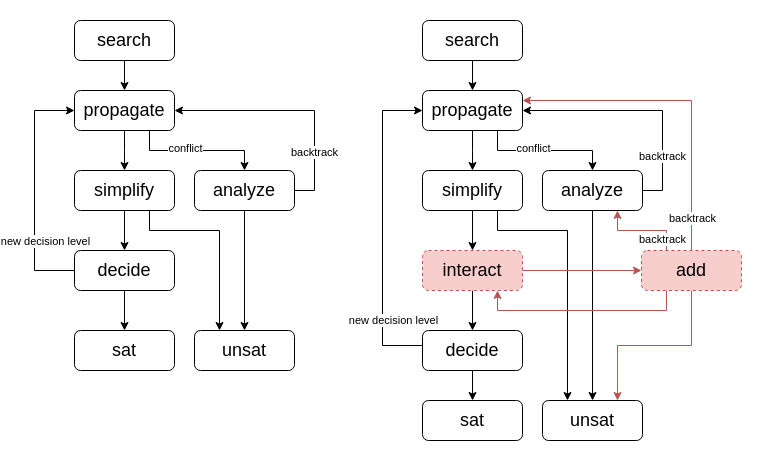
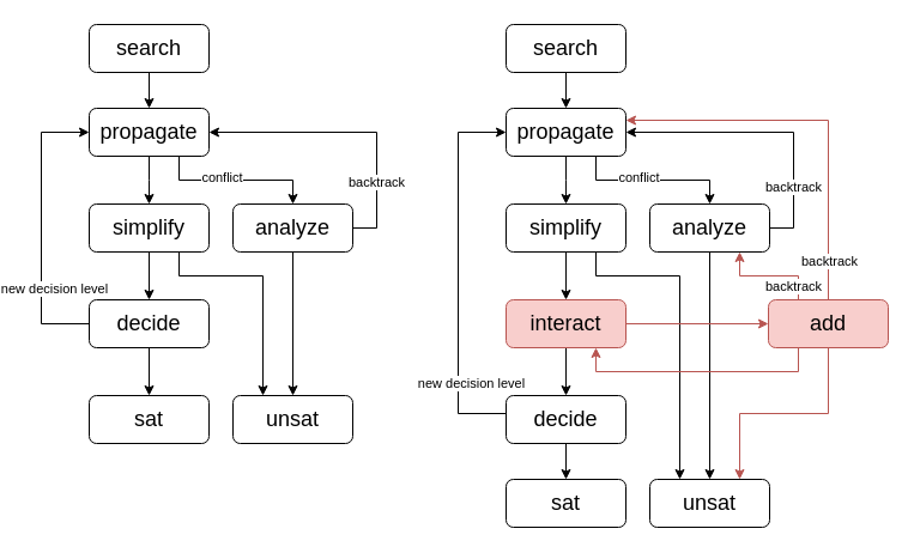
  <mxCell id="0" />
  <mxCell id="1" parent="0" />
  <mxCell id="2" style="edgeStyle=orthogonalEdgeStyle;rounded=0;orthogonalLoop=1;jettySize=auto;html=1;exitX=0.5;exitY=1;exitDx=0;exitDy=0;entryX=0.5;entryY=0;entryDx=0;entryDy=0;" parent="1" source="3" target="7" edge="1"><mxGeometry relative="1" as="geometry" /></mxCell>
  <mxCell id="3" value="&lt;font style=&quot;font-size: 18px;&quot;&gt;search&lt;/font&gt;" style="rounded=1;whiteSpace=wrap;html=1;" parent="1" vertex="1"><mxGeometry x="60" y="20" width="100" height="40" as="geometry" /></mxCell>
  <mxCell id="4" style="edgeStyle=orthogonalEdgeStyle;rounded=0;orthogonalLoop=1;jettySize=auto;html=1;exitX=0.5;exitY=1;exitDx=0;exitDy=0;" parent="1" source="7" edge="1"><mxGeometry relative="1" as="geometry"><mxPoint x="110" y="170" as="targetPoint" /></mxGeometry></mxCell>
  <mxCell id="5" style="edgeStyle=orthogonalEdgeStyle;rounded=0;orthogonalLoop=1;jettySize=auto;html=1;exitX=0.75;exitY=1;exitDx=0;exitDy=0;entryX=0.5;entryY=0;entryDx=0;entryDy=0;" parent="1" source="7" target="11" edge="1"><mxGeometry relative="1" as="geometry" /></mxCell>
  <mxCell id="6" value="conflict" style="edgeLabel;html=1;align=center;verticalAlign=middle;resizable=0;points=[];" parent="5" vertex="1" connectable="0"><mxGeometry x="-0.192" y="3" relative="1" as="geometry"><mxPoint as="offset" /></mxGeometry></mxCell>
  <mxCell id="7" value="&lt;font style=&quot;font-size: 18px;&quot;&gt;propagate&lt;/font&gt;" style="rounded=1;whiteSpace=wrap;html=1;" parent="1" vertex="1"><mxGeometry x="60" y="90" width="100" height="40" as="geometry" /></mxCell>
  <mxCell id="8" style="edgeStyle=orthogonalEdgeStyle;rounded=0;orthogonalLoop=1;jettySize=auto;html=1;exitX=0.5;exitY=1;exitDx=0;exitDy=0;entryX=0.5;entryY=0;entryDx=0;entryDy=0;" parent="1" source="11" target="15" edge="1"><mxGeometry relative="1" as="geometry" /></mxCell>
  <mxCell id="9" style="edgeStyle=orthogonalEdgeStyle;rounded=0;orthogonalLoop=1;jettySize=auto;html=1;exitX=1;exitY=0.5;exitDx=0;exitDy=0;entryX=1;entryY=0.5;entryDx=0;entryDy=0;" parent="1" source="11" target="7" edge="1"><mxGeometry relative="1" as="geometry" /></mxCell>
  <mxCell id="10" value="backtrack" style="edgeLabel;html=1;align=center;verticalAlign=middle;resizable=0;points=[];" parent="9" vertex="1" connectable="0"><mxGeometry x="-0.506" y="1" relative="1" as="geometry"><mxPoint as="offset" /></mxGeometry></mxCell>
  <mxCell id="11" value="&lt;font style=&quot;font-size: 18px;&quot;&gt;analyze&lt;/font&gt;&lt;span style=&quot;color: rgba(0, 0, 0, 0); font-family: monospace; font-size: 0px; text-align: start; text-wrap-mode: nowrap;&quot;&gt;%3CmxGraphModel%3E%3Croot%3E%3CmxCell%20id%3D%220%22%2F%3E%3CmxCell%20id%3D%221%22%20parent%3D%220%22%2F%3E%3CmxCell%20id%3D%222%22%20value%3D%22%26lt%3Bfont%20style%3D%26quot%3Bfont-size%3A%2018px%3B%26quot%3B%26gt%3Bsearch%26lt%3B%2Ffont%26gt%3B%22%20style%3D%22rounded%3D1%3BwhiteSpace%3Dwrap%3Bhtml%3D1%3B%22%20vertex%3D%221%22%20parent%3D%221%22%3E%3CmxGeometry%20x%3D%22160%22%20y%3D%22120%22%20width%3D%22100%22%20height%3D%2240%22%20as%3D%22geometry%22%2F%3E%3C%2FmxCell%3E%3C%2Froot%3E%3C%2FmxGraphModel%3E&lt;/span&gt;" style="rounded=1;whiteSpace=wrap;html=1;" parent="1" vertex="1"><mxGeometry x="180" y="170" width="100" height="40" as="geometry" /></mxCell>
  <mxCell id="12" style="edgeStyle=orthogonalEdgeStyle;rounded=0;orthogonalLoop=1;jettySize=auto;html=1;exitX=0.5;exitY=1;exitDx=0;exitDy=0;entryX=0.5;entryY=0;entryDx=0;entryDy=0;" parent="1" source="14" target="20" edge="1"><mxGeometry relative="1" as="geometry" /></mxCell>
  <mxCell id="13" style="edgeStyle=orthogonalEdgeStyle;rounded=0;orthogonalLoop=1;jettySize=auto;html=1;exitX=0.75;exitY=1;exitDx=0;exitDy=0;entryX=0.25;entryY=0;entryDx=0;entryDy=0;" parent="1" source="14" target="15" edge="1"><mxGeometry relative="1" as="geometry"><Array as="points"><mxPoint x="135" y="230" /><mxPoint x="205" y="230" /></Array></mxGeometry></mxCell>
  <mxCell id="14" value="&lt;font style=&quot;font-size: 18px;&quot;&gt;simplify&lt;/font&gt;" style="rounded=1;whiteSpace=wrap;html=1;" parent="1" vertex="1"><mxGeometry x="60" y="170" width="100" height="40" as="geometry" /></mxCell>
  <mxCell id="15" value="&lt;font style=&quot;font-size: 18px;&quot;&gt;unsat&lt;/font&gt;" style="rounded=1;whiteSpace=wrap;html=1;" parent="1" vertex="1"><mxGeometry x="180" y="330" width="100" height="40" as="geometry" /></mxCell>
  <mxCell id="16" value="&lt;font style=&quot;font-size: 18px;&quot;&gt;sat&lt;/font&gt;" style="rounded=1;whiteSpace=wrap;html=1;" parent="1" vertex="1"><mxGeometry x="60" y="330" width="100" height="40" as="geometry" /></mxCell>
  <mxCell id="17" style="edgeStyle=orthogonalEdgeStyle;rounded=0;orthogonalLoop=1;jettySize=auto;html=1;exitX=0.5;exitY=1;exitDx=0;exitDy=0;entryX=0.5;entryY=0;entryDx=0;entryDy=0;" parent="1" source="20" target="16" edge="1"><mxGeometry relative="1" as="geometry" /></mxCell>
  <mxCell id="18" style="edgeStyle=orthogonalEdgeStyle;rounded=0;orthogonalLoop=1;jettySize=auto;html=1;exitX=0;exitY=0.5;exitDx=0;exitDy=0;entryX=0;entryY=0.5;entryDx=0;entryDy=0;" parent="1" source="20" target="7" edge="1"><mxGeometry relative="1" as="geometry"><Array as="points"><mxPoint x="20" y="270" /><mxPoint x="20" y="110" /></Array></mxGeometry></mxCell>
  <mxCell id="19" value="new decision level" style="edgeLabel;html=1;align=center;verticalAlign=middle;resizable=0;points=[];" parent="18" vertex="1" connectable="0"><mxGeometry x="-0.389" relative="1" as="geometry"><mxPoint x="10" y="3" as="offset" /></mxGeometry></mxCell>
  <mxCell id="20" value="&lt;font style=&quot;font-size: 18px;&quot;&gt;decide&lt;/font&gt;" style="rounded=1;whiteSpace=wrap;html=1;" parent="1" vertex="1"><mxGeometry x="60" y="250" width="100" height="40" as="geometry" /></mxCell>
  <mxCell id="21" style="edgeStyle=orthogonalEdgeStyle;rounded=0;orthogonalLoop=1;jettySize=auto;html=1;exitX=0.5;exitY=1;exitDx=0;exitDy=0;entryX=0.5;entryY=0;entryDx=0;entryDy=0;" parent="1" source="22" target="26" edge="1"><mxGeometry relative="1" as="geometry" /></mxCell>
  <mxCell id="22" value="&lt;font style=&quot;font-size: 18px;&quot;&gt;search&lt;/font&gt;" style="rounded=1;whiteSpace=wrap;html=1;" parent="1" vertex="1"><mxGeometry x="408" y="20" width="100" height="40" as="geometry" /></mxCell>
  <mxCell id="23" style="edgeStyle=orthogonalEdgeStyle;rounded=0;orthogonalLoop=1;jettySize=auto;html=1;exitX=0.5;exitY=1;exitDx=0;exitDy=0;" parent="1" source="26" edge="1"><mxGeometry relative="1" as="geometry"><mxPoint x="458" y="170" as="targetPoint" /></mxGeometry></mxCell>
  <mxCell id="24" style="edgeStyle=orthogonalEdgeStyle;rounded=0;orthogonalLoop=1;jettySize=auto;html=1;exitX=0.75;exitY=1;exitDx=0;exitDy=0;entryX=0.5;entryY=0;entryDx=0;entryDy=0;" parent="1" source="26" target="30" edge="1"><mxGeometry relative="1" as="geometry" /></mxCell>
  <mxCell id="25" value="conflict" style="edgeLabel;html=1;align=center;verticalAlign=middle;resizable=0;points=[];" parent="24" vertex="1" connectable="0"><mxGeometry x="-0.192" y="3" relative="1" as="geometry"><mxPoint as="offset" /></mxGeometry></mxCell>
  <mxCell id="26" value="&lt;font style=&quot;font-size: 18px;&quot;&gt;propagate&lt;/font&gt;" style="rounded=1;whiteSpace=wrap;html=1;" parent="1" vertex="1"><mxGeometry x="408" y="90" width="100" height="40" as="geometry" /></mxCell>
  <mxCell id="27" style="edgeStyle=orthogonalEdgeStyle;rounded=0;orthogonalLoop=1;jettySize=auto;html=1;exitX=0.5;exitY=1;exitDx=0;exitDy=0;entryX=0.5;entryY=0;entryDx=0;entryDy=0;" parent="1" source="30" target="34" edge="1"><mxGeometry relative="1" as="geometry" /></mxCell>
  <mxCell id="28" style="edgeStyle=orthogonalEdgeStyle;rounded=0;orthogonalLoop=1;jettySize=auto;html=1;exitX=1;exitY=0.5;exitDx=0;exitDy=0;entryX=1;entryY=0.5;entryDx=0;entryDy=0;" parent="1" source="30" target="26" edge="1"><mxGeometry relative="1" as="geometry"><Array as="points"><mxPoint x="648" y="190" /><mxPoint x="648" y="110" /></Array></mxGeometry></mxCell>
  <mxCell id="29" value="backtrack" style="edgeLabel;html=1;align=center;verticalAlign=middle;resizable=0;points=[];" parent="28" vertex="1" connectable="0"><mxGeometry x="-0.542" y="3" relative="1" as="geometry"><mxPoint x="2" as="offset" /></mxGeometry></mxCell>
  <mxCell id="30" value="&lt;font style=&quot;font-size: 18px;&quot;&gt;analyze&lt;/font&gt;&lt;span style=&quot;color: rgba(0, 0, 0, 0); font-family: monospace; font-size: 0px; text-align: start; text-wrap-mode: nowrap;&quot;&gt;%3CmxGraphModel%3E%3Croot%3E%3CmxCell%20id%3D%220%22%2F%3E%3CmxCell%20id%3D%221%22%20parent%3D%220%22%2F%3E%3CmxCell%20id%3D%222%22%20value%3D%22%26lt%3Bfont%20style%3D%26quot%3Bfont-size%3A%2018px%3B%26quot%3B%26gt%3Bsearch%26lt%3B%2Ffont%26gt%3B%22%20style%3D%22rounded%3D1%3BwhiteSpace%3Dwrap%3Bhtml%3D1%3B%22%20vertex%3D%221%22%20parent%3D%221%22%3E%3CmxGeometry%20x%3D%22160%22%20y%3D%22120%22%20width%3D%22100%22%20height%3D%2240%22%20as%3D%22geometry%22%2F%3E%3C%2FmxCell%3E%3C%2Froot%3E%3C%2FmxGraphModel%3E&lt;/span&gt;" style="rounded=1;whiteSpace=wrap;html=1;" parent="1" vertex="1"><mxGeometry x="528" y="170" width="100" height="40" as="geometry" /></mxCell>
  <mxCell id="31" style="edgeStyle=orthogonalEdgeStyle;rounded=0;orthogonalLoop=1;jettySize=auto;html=1;exitX=0.75;exitY=1;exitDx=0;exitDy=0;entryX=0.25;entryY=0;entryDx=0;entryDy=0;" parent="1" source="33" target="34" edge="1"><mxGeometry relative="1" as="geometry"><Array as="points"><mxPoint x="483" y="230" /><mxPoint x="553" y="230" /></Array></mxGeometry></mxCell>
  <mxCell id="32" style="edgeStyle=orthogonalEdgeStyle;rounded=0;orthogonalLoop=1;jettySize=auto;html=1;exitX=0.5;exitY=1;exitDx=0;exitDy=0;entryX=0.5;entryY=0;entryDx=0;entryDy=0;" parent="1" source="33" target="42" edge="1"><mxGeometry relative="1" as="geometry" /></mxCell>
  <mxCell id="33" value="&lt;font style=&quot;font-size: 18px;&quot;&gt;simplify&lt;/font&gt;" style="rounded=1;whiteSpace=wrap;html=1;" parent="1" vertex="1"><mxGeometry x="408" y="170" width="100" height="40" as="geometry" /></mxCell>
  <mxCell id="34" value="&lt;font style=&quot;font-size: 18px;&quot;&gt;unsat&lt;/font&gt;" style="rounded=1;whiteSpace=wrap;html=1;" parent="1" vertex="1"><mxGeometry x="528" y="400" width="100" height="40" as="geometry" /></mxCell>
  <mxCell id="35" value="&lt;font style=&quot;font-size: 18px;&quot;&gt;sat&lt;/font&gt;" style="rounded=1;whiteSpace=wrap;html=1;" parent="1" vertex="1"><mxGeometry x="408" y="400" width="100" height="40" as="geometry" /></mxCell>
  <mxCell id="36" style="edgeStyle=orthogonalEdgeStyle;rounded=0;orthogonalLoop=1;jettySize=auto;html=1;exitX=0.5;exitY=1;exitDx=0;exitDy=0;entryX=0.5;entryY=0;entryDx=0;entryDy=0;" parent="1" source="39" target="35" edge="1"><mxGeometry relative="1" as="geometry" /></mxCell>
  <mxCell id="37" style="edgeStyle=orthogonalEdgeStyle;rounded=0;orthogonalLoop=1;jettySize=auto;html=1;exitX=0;exitY=0.5;exitDx=0;exitDy=0;entryX=0;entryY=0.5;entryDx=0;entryDy=0;" parent="1" source="39" target="26" edge="1"><mxGeometry relative="1" as="geometry"><Array as="points"><mxPoint x="368" y="345" /><mxPoint x="368" y="110" /></Array></mxGeometry></mxCell>
  <mxCell id="38" value="&lt;span style=&quot;color: rgba(0, 0, 0, 0); font-family: monospace; font-size: 0px; text-align: start; background-color: rgb(251, 251, 251);&quot;&gt;%3CmxGraphModel%3E%3Croot%3E%3CmxCell%20id%3D%220%22%2F%3E%3CmxCell%20id%3D%221%22%20parent%3D%220%22%2F%3E%3CmxCell%20id%3D%222%22%20value%3D%22(new%20decision%20level)%22%20style%3D%22edgeLabel%3Bhtml%3D1%3Balign%3Dcenter%3BverticalAlign%3Dmiddle%3Bresizable%3D0%3Bpoints%3D%5B%5D%3B%22%20vertex%3D%221%22%20connectable%3D%220%22%20parent%3D%221%22%3E%3CmxGeometry%20x%3D%22140%22%20y%3D%22327%22%20as%3D%22geometry%22%2F%3E%3C%2FmxCell%3E%3C%2Froot%3E%3C%2FmxGraphModel%3E&lt;/span&gt;new decision level" style="edgeLabel;html=1;align=center;verticalAlign=middle;resizable=0;points=[];" parent="37" vertex="1" connectable="0"><mxGeometry x="-0.598" y="2" relative="1" as="geometry"><mxPoint x="12" y="-7" as="offset" /></mxGeometry></mxCell>
  <mxCell id="39" value="&lt;font style=&quot;font-size: 18px;&quot;&gt;decide&lt;/font&gt;" style="rounded=1;whiteSpace=wrap;html=1;" parent="1" vertex="1"><mxGeometry x="408" y="330" width="100" height="40" as="geometry" /></mxCell>
  <mxCell id="40" style="edgeStyle=orthogonalEdgeStyle;rounded=0;orthogonalLoop=1;jettySize=auto;html=1;exitX=0.5;exitY=1;exitDx=0;exitDy=0;entryX=0.5;entryY=0;entryDx=0;entryDy=0;" parent="1" source="42" target="39" edge="1"><mxGeometry relative="1" as="geometry" /></mxCell>
  <mxCell id="41" style="edgeStyle=orthogonalEdgeStyle;rounded=0;orthogonalLoop=1;jettySize=auto;html=1;exitX=1;exitY=0.5;exitDx=0;exitDy=0;entryX=0;entryY=0.5;entryDx=0;entryDy=0;fillColor=#f8cecc;strokeColor=#b85450;" parent="1" source="42" target="50" edge="1"><mxGeometry relative="1" as="geometry" /></mxCell>
- <mxCell id="42" value="&lt;font style=&quot;font-size: 18px;&quot;&gt;interact&lt;/font&gt;" style="rounded=1;whiteSpace=wrap;html=1;fillColor=#f8cecc;strokeColor=#b85450;dashed=1;" parent="1" vertex="1"><mxGeometry x="408" y="250" width="100" height="40" as="geometry" /></mxCell>
+ <mxCell id="42" value="&lt;font style=&quot;font-size: 18px;&quot;&gt;interact&lt;/font&gt;" style="rounded=1;whiteSpace=wrap;html=1;fillColor=#f8cecc;strokeColor=#b85450;" parent="1" vertex="1"><mxGeometry x="408" y="250" width="100" height="40" as="geometry" /></mxCell>
  <mxCell id="43" style="edgeStyle=orthogonalEdgeStyle;rounded=0;orthogonalLoop=1;jettySize=auto;html=1;exitX=0.5;exitY=1;exitDx=0;exitDy=0;entryX=0.75;entryY=0;entryDx=0;entryDy=0;fillColor=#f8cecc;strokeColor=#b85450;" parent="1" source="50" target="34" edge="1"><mxGeometry relative="1" as="geometry" /></mxCell>
  <mxCell id="44" style="edgeStyle=orthogonalEdgeStyle;rounded=0;orthogonalLoop=1;jettySize=auto;html=1;exitX=0.25;exitY=0;exitDx=0;exitDy=0;entryX=0.75;entryY=1;entryDx=0;entryDy=0;fillColor=#f8cecc;strokeColor=#b85450;" parent="1" source="50" target="30" edge="1"><mxGeometry relative="1" as="geometry" /></mxCell>
  <mxCell id="45" value="backtrack" style="edgeLabel;html=1;align=center;verticalAlign=middle;resizable=0;points=[];" parent="44" vertex="1" connectable="0"><mxGeometry x="-0.75" y="2" relative="1" as="geometry"><mxPoint x="-3" y="-1" as="offset" /></mxGeometry></mxCell>
  <mxCell id="46" style="edgeStyle=orthogonalEdgeStyle;rounded=0;orthogonalLoop=1;jettySize=auto;html=1;exitX=0.25;exitY=1;exitDx=0;exitDy=0;entryX=0.75;entryY=1;entryDx=0;entryDy=0;fillColor=#f8cecc;strokeColor=#b85450;" parent="1" source="50" target="42" edge="1"><mxGeometry relative="1" as="geometry" /></mxCell>
  <mxCell id="47" style="edgeStyle=orthogonalEdgeStyle;rounded=0;orthogonalLoop=1;jettySize=auto;html=1;exitX=0.5;exitY=0;exitDx=0;exitDy=0;entryX=1;entryY=0.25;entryDx=0;entryDy=0;fillColor=#f8cecc;strokeColor=#b85450;" parent="1" source="50" target="26" edge="1"><mxGeometry relative="1" as="geometry" /></mxCell>
  <mxCell id="48" value="&lt;span style=&quot;color: rgba(0, 0, 0, 0); font-family: monospace; font-size: 0px; text-align: start; background-color: rgb(251, 251, 251);&quot;&gt;%3CmxGraphModel%3E%3Croot%3E%3CmxCell%20id%3D%220%22%2F%3E%3CmxCell%20id%3D%221%22%20parent%3D%220%22%2F%3E%3CmxCell%20id%3D%222%22%20value%3D%22backtrack%22%20style%3D%22edgeLabel%3Bhtml%3D1%3Balign%3Dcenter%3BverticalAlign%3Dmiddle%3Bresizable%3D0%3Bpoints%3D%5B%5D%3B%22%20vertex%3D%221%22%20connectable%3D%220%22%20parent%3D%221%22%3E%3CmxGeometry%20x%3D%22404%22%20y%3D%22803%22%20as%3D%22geometry%22%2F%3E%3C%2FmxCell%3E%3C%2Froot%3E%3C%2FmxGraphModel%back&lt;/span&gt;" style="edgeLabel;html=1;align=center;verticalAlign=middle;resizable=0;points=[];" parent="47" vertex="1" connectable="0"><mxGeometry x="-0.834" relative="1" as="geometry"><mxPoint as="offset" /></mxGeometry></mxCell>
  <mxCell id="49" value="backtrack" style="edgeLabel;html=1;align=center;verticalAlign=middle;resizable=0;points=[];" parent="47" vertex="1" connectable="0"><mxGeometry x="-0.841" relative="1" as="geometry"><mxPoint y="-8" as="offset" /></mxGeometry></mxCell>
- <mxCell id="50" value="&lt;font style=&quot;font-size: 18px;&quot;&gt;add&lt;/font&gt;" style="rounded=1;whiteSpace=wrap;html=1;fillColor=#f8cecc;strokeColor=#b85450;dashed=1;" parent="1" vertex="1"><mxGeometry x="627" y="250" width="100" height="40" as="geometry" /></mxCell>
+ <mxCell id="50" value="&lt;font style=&quot;font-size: 18px;&quot;&gt;add&lt;/font&gt;" style="rounded=1;whiteSpace=wrap;html=1;fillColor=#f8cecc;strokeColor=#b85450;" parent="1" vertex="1"><mxGeometry x="627" y="250" width="100" height="40" as="geometry" /></mxCell>
